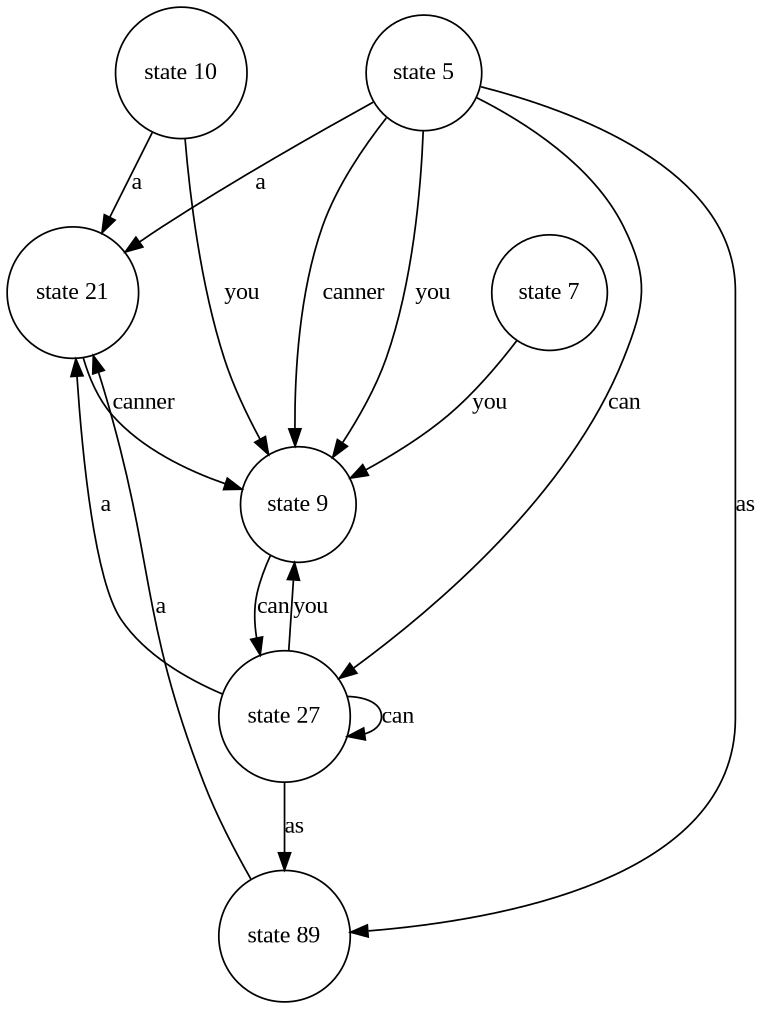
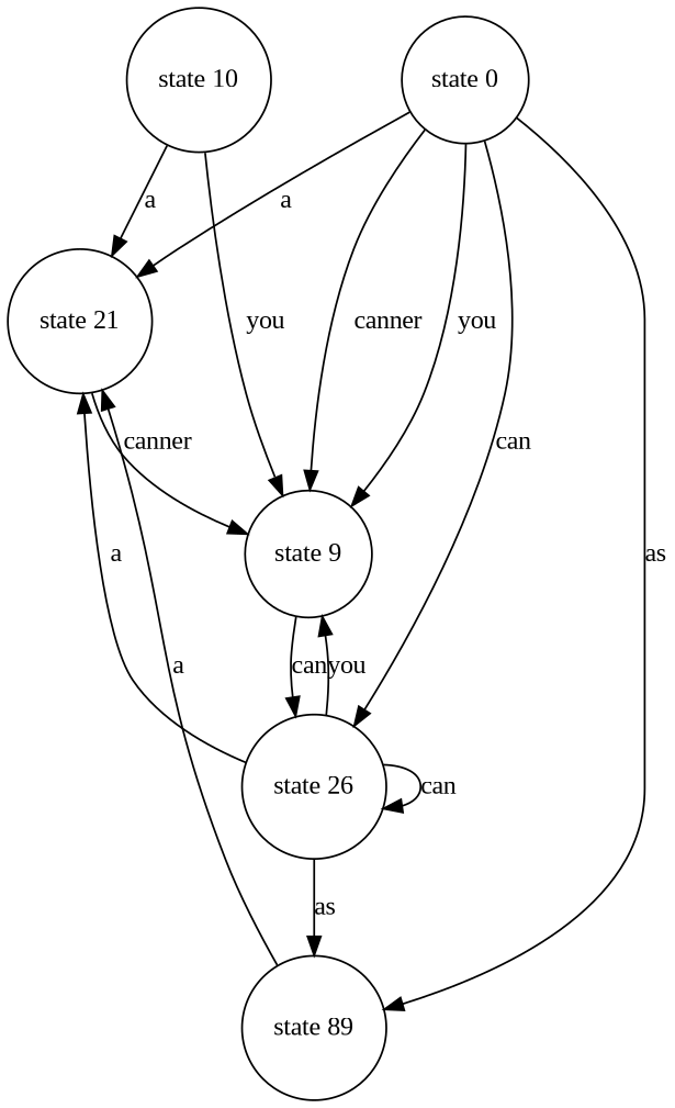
  digraph {
    fontname="Liberation Serif"
    node [fontname="Liberation Serif" ordering=out shape=circle]
    edge [fontname="Liberation Serif"]
    n1 [label="state 10"]
    "state 21"
    "state 9"
-   "state 27"
+   "state 27" [label="state 26"]
    n5 [label="state 89"]
-   "state 7"
-   "state 0" [label="state 5"]
+   "state 0"
    n1 -> "state 21" [label=a]
    n1 -> "state 9" [label=you]
    "state 21" -> "state 9" [label=canner]
    "state 9" -> "state 27" [label=can]
    "state 27" -> "state 21" [label=a]
    "state 27" -> "state 9" [label=you]
    "state 27" -> "state 27" [label=can]
    "state 27" -> n5 [label=as]
    n5 -> "state 21" [label=a]
-   "state 7" -> "state 9" [label=you]
    "state 0" -> "state 21" [label=a]
    "state 0" -> "state 9" [label=canner]
    "state 0" -> "state 9" [label=you]
    "state 0" -> "state 27" [label=can]
    "state 0" -> n5 [label=as]
  }
